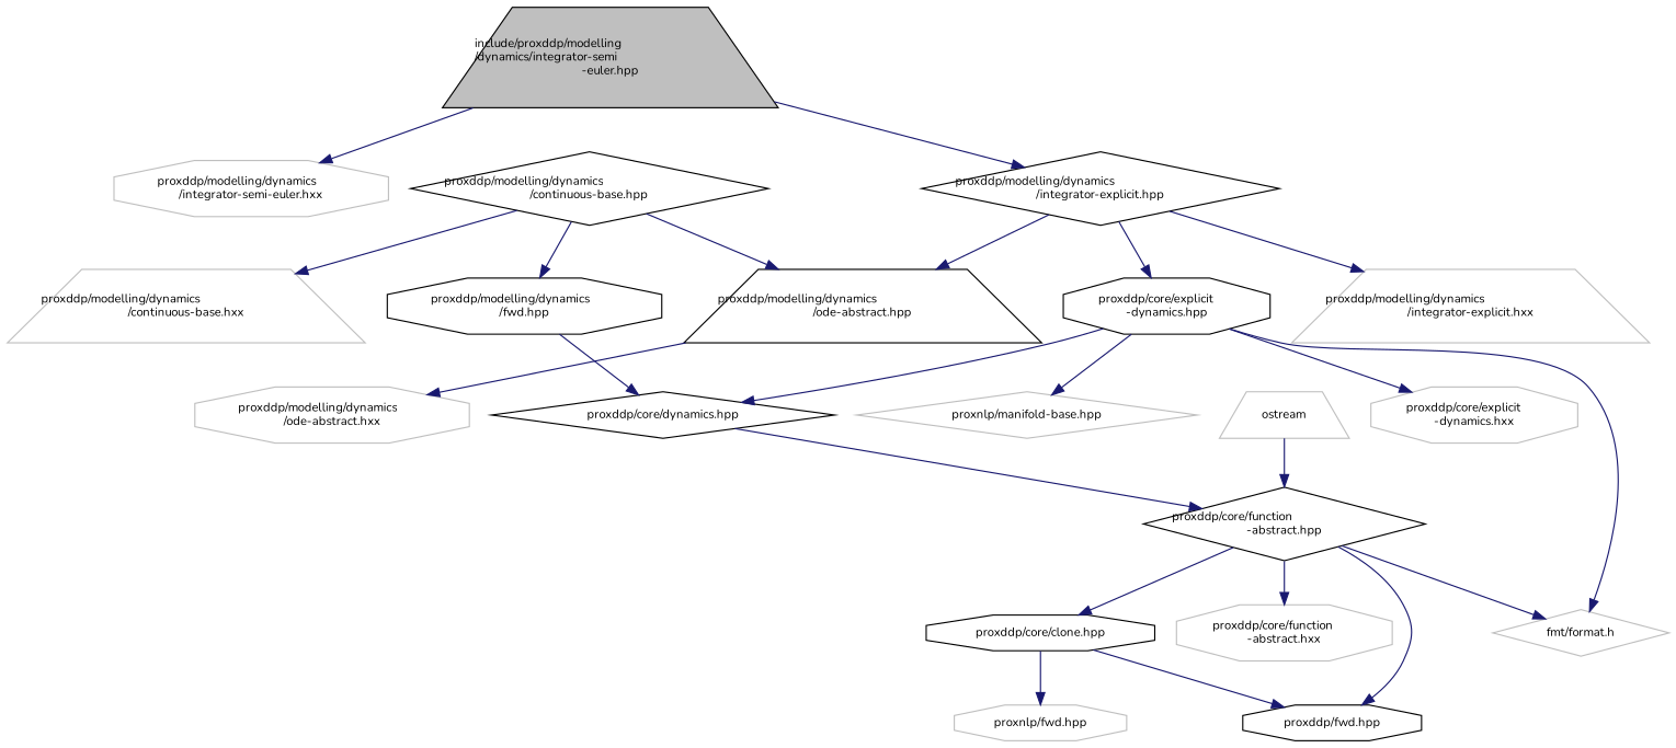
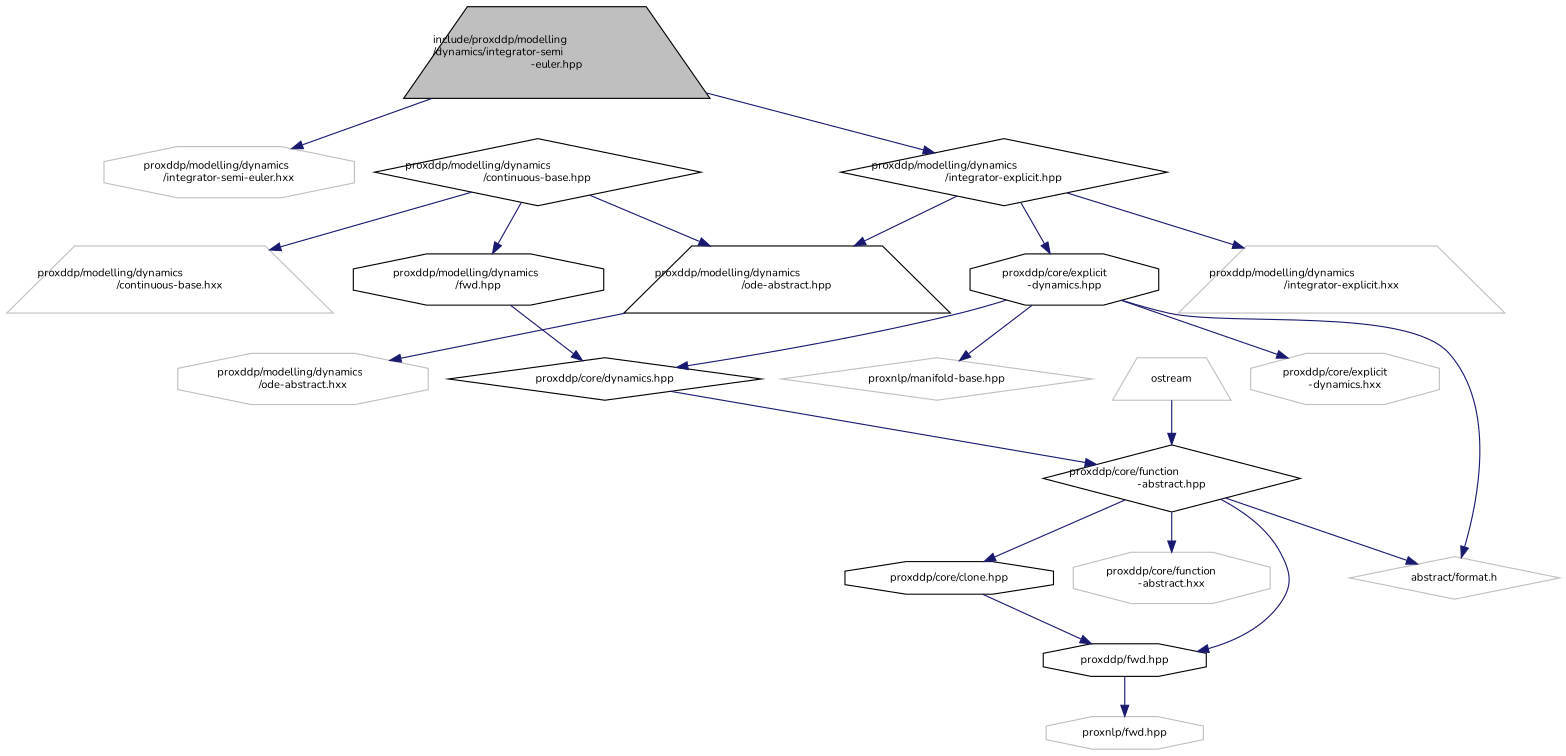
  digraph {
    fontname=Nunito
    node [color=black fontname=Nunito fontsize=10 shape=octagon]
    edge [color=midnightblue fontname=Nunito fontsize=10 labelfontname=Helvetica labelfontsize=10 style=solid]
    n1 [fillcolor=grey75 fontcolor=black height=0.2 label="include/proxddp/modelling\l/dynamics/integrator-semi\l-euler.hpp" shape=trapezium style=filled width=0.4]
    n2 [height=0.2 label="proxddp/modelling/dynamics\l/integrator-explicit.hpp" shape=diamond width=0.4]
    n3 [color=grey75 height=0.2 label="proxddp/modelling/dynamics\l/integrator-semi-euler.hxx" width=0.4]
    n4 [height=0.2 label="proxddp/core/explicit\l-dynamics.hpp" width=0.4]
    n5 [height=0.2 label="proxddp/modelling/dynamics\l/ode-abstract.hpp" shape=trapezium width=0.4]
    n6 [color=grey75 height=0.2 label="proxddp/modelling/dynamics\l/integrator-explicit.hxx" shape=trapezium width=0.4]
    n7 [height=0.2 label="proxddp/core/dynamics.hpp" shape=diamond width=0.4]
-   n8 [color=grey75 height=0.2 label="fmt/format.h" shape=diamond width=0.4]
+   n8 [color=grey75 height=0.2 label="abstract/format.h" shape=diamond width=0.4]
    n9 [color=grey75 height=0.2 label="proxnlp/manifold-base.hpp" shape=diamond width=0.4]
    n10 [color=grey75 height=0.2 label="proxddp/core/explicit\l-dynamics.hxx" width=0.4]
    n11 [color=grey75 height=0.2 label="proxddp/modelling/dynamics\l/ode-abstract.hxx" width=0.4]
    n12 [height=0.2 label="proxddp/core/function\l-abstract.hpp" shape=diamond width=0.4]
    n13 [height=0.2 label="proxddp/fwd.hpp" width=0.4]
    n14 [height=0.2 label="proxddp/core/clone.hpp" width=0.4]
    n15 [color=grey75 height=0.2 label="proxddp/core/function\l-abstract.hxx" width=0.4]
    n16 [color=grey75 height=0.2 label="proxnlp/fwd.hpp" width=0.4]
    n17 [color=grey75 height=0.2 label=ostream shape=trapezium width=0.4]
    n18 [height=0.2 label="proxddp/modelling/dynamics\l/continuous-base.hpp" shape=diamond width=0.4]
    n19 [height=0.2 label="proxddp/modelling/dynamics\l/fwd.hpp" width=0.4]
    n20 [color=grey75 height=0.2 label="proxddp/modelling/dynamics\l/continuous-base.hxx" shape=trapezium width=0.4]
    n1 -> n2
    n1 -> n3
    n2 -> n4
    n2 -> n5
    n2 -> n6
    n4 -> n7
    n4 -> n8
    n4 -> n9
    n4 -> n10
    n5 -> n11
    n7 -> n12
    n12 -> n8
    n12 -> n13
    n12 -> n14
    n12 -> n15
-   n14 -> n16
+   n13 -> n16
    n14 -> n13
    n17 -> n12
    n18 -> n5
    n18 -> n19
    n18 -> n20
    n19 -> n7
  }
